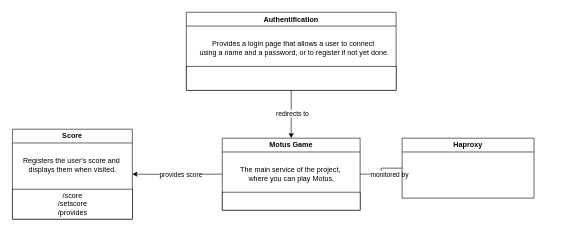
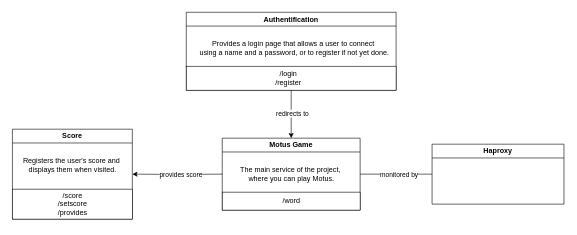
  <mxCell id="0" />
  <mxCell id="1" parent="0" />
  <mxCell id="2" style="edgeStyle=orthogonalEdgeStyle;rounded=0;orthogonalLoop=1;jettySize=auto;html=1;entryX=0;entryY=0.5;entryDx=0;entryDy=0;endArrow=none;endFill=1;" parent="1" source="4" target="8" edge="1"><mxGeometry relative="1" as="geometry" /></mxCell>
  <mxCell id="3" value="monitored by" style="edgeLabel;html=1;align=center;verticalAlign=middle;resizable=0;points=[];" parent="2" vertex="1" connectable="0"><mxGeometry x="-0.223" y="2" relative="1" as="geometry"><mxPoint x="17" y="2" as="offset" /></mxGeometry></mxCell>
  <mxCell id="4" value="Motus Game" style="swimlane;whiteSpace=wrap;html=1;" parent="1" vertex="1"><mxGeometry x="370" y="230" width="230" height="120" as="geometry" /></mxCell>
  <mxCell id="5" value="The main service of the project,&amp;nbsp;&lt;div&gt;where you can play Motus.&lt;/div&gt;" style="text;html=1;align=center;verticalAlign=middle;resizable=0;points=[];autosize=1;strokeColor=none;fillColor=none;" parent="4" vertex="1"><mxGeometry x="20" y="40" width="190" height="40" as="geometry" /></mxCell>
  <mxCell id="6" value="" style="rounded=0;whiteSpace=wrap;html=1;" parent="4" vertex="1"><mxGeometry y="90" width="230" height="30" as="geometry" /></mxCell>
- <mxCell id="8" value="Haproxy" style="swimlane;whiteSpace=wrap;html=1;" parent="1" vertex="1"><mxGeometry x="670" y="230" width="220" height="100" as="geometry" /></mxCell>
+ <mxCell id="7" value="/word" style="text;html=1;align=center;verticalAlign=middle;resizable=0;points=[];autosize=1;strokeColor=none;fillColor=none;" parent="4" vertex="1"><mxGeometry x="90" y="90" width="50" height="30" as="geometry" /></mxCell>
+ <mxCell id="8" value="Haproxy" style="swimlane;whiteSpace=wrap;html=1;" parent="1" vertex="1"><mxGeometry x="720" y="240" width="220" height="100" as="geometry" /></mxCell>
  <mxCell id="9" value="Score" style="swimlane;whiteSpace=wrap;html=1;" parent="1" vertex="1"><mxGeometry x="20" y="215" width="200" height="150" as="geometry" /></mxCell>
  <mxCell id="10" value="Registers the user's score and&amp;nbsp;&lt;div&gt;displays them when visited.&lt;/div&gt;" style="text;html=1;align=center;verticalAlign=middle;resizable=0;points=[];autosize=1;strokeColor=none;fillColor=none;" parent="9" vertex="1"><mxGeometry x="5" y="40" width="190" height="40" as="geometry" /></mxCell>
  <mxCell id="11" value="" style="rounded=0;whiteSpace=wrap;html=1;" parent="9" vertex="1"><mxGeometry y="100" width="200" height="50" as="geometry" /></mxCell>
  <mxCell id="12" value="/score&lt;div&gt;/setscore&lt;/div&gt;&lt;div&gt;/provides&lt;/div&gt;" style="text;html=1;align=center;verticalAlign=middle;resizable=0;points=[];autosize=1;strokeColor=none;fillColor=none;" parent="9" vertex="1"><mxGeometry x="65" y="95" width="70" height="60" as="geometry" /></mxCell>
  <mxCell id="13" value="Authentification" style="swimlane;whiteSpace=wrap;html=1;" parent="1" vertex="1"><mxGeometry x="310" y="20" width="350" height="130" as="geometry" /></mxCell>
  <mxCell id="14" value="Provides a login page that allows a user to connect&amp;nbsp;&lt;div&gt;using a name and a password, or to register if not yet done.&lt;/div&gt;" style="text;html=1;align=center;verticalAlign=middle;resizable=0;points=[];autosize=1;strokeColor=none;fillColor=none;" parent="13" vertex="1"><mxGeometry x="10" y="40" width="340" height="40" as="geometry" /></mxCell>
  <mxCell id="15" value="" style="rounded=0;whiteSpace=wrap;html=1;" parent="13" vertex="1"><mxGeometry y="90" width="350" height="40" as="geometry" /></mxCell>
+ <mxCell id="16" value="/login&lt;div&gt;/register&lt;/div&gt;" style="text;html=1;align=center;verticalAlign=middle;resizable=0;points=[];autosize=1;strokeColor=none;fillColor=none;" parent="13" vertex="1"><mxGeometry x="135" y="90" width="70" height="40" as="geometry" /></mxCell>
  <mxCell id="17" style="edgeStyle=orthogonalEdgeStyle;rounded=0;orthogonalLoop=1;jettySize=auto;html=1;entryX=0.5;entryY=0;entryDx=0;entryDy=0;" parent="1" source="15" target="4" edge="1"><mxGeometry relative="1" as="geometry" /></mxCell>
  <mxCell id="18" value="redirects to" style="edgeLabel;html=1;align=center;verticalAlign=middle;resizable=0;points=[];" parent="17" vertex="1" connectable="0"><mxGeometry x="-0.05" y="1" relative="1" as="geometry"><mxPoint as="offset" /></mxGeometry></mxCell>
  <mxCell id="19" style="edgeStyle=orthogonalEdgeStyle;rounded=0;orthogonalLoop=1;jettySize=auto;html=1;entryX=1;entryY=0.5;entryDx=0;entryDy=0;" parent="1" target="9" edge="1"><mxGeometry relative="1" as="geometry"><mxPoint x="370" y="290" as="sourcePoint" /></mxGeometry></mxCell>
  <mxCell id="20" value="provides score" style="edgeLabel;html=1;align=center;verticalAlign=middle;resizable=0;points=[];" parent="19" vertex="1" connectable="0"><mxGeometry x="0.338" relative="1" as="geometry"><mxPoint x="31" as="offset" /></mxGeometry></mxCell>
